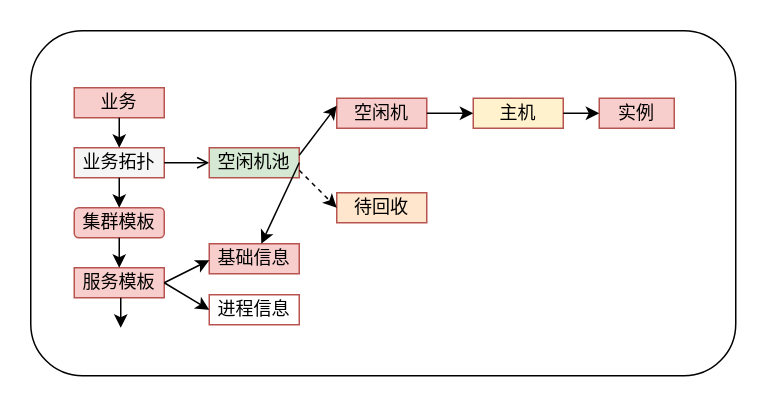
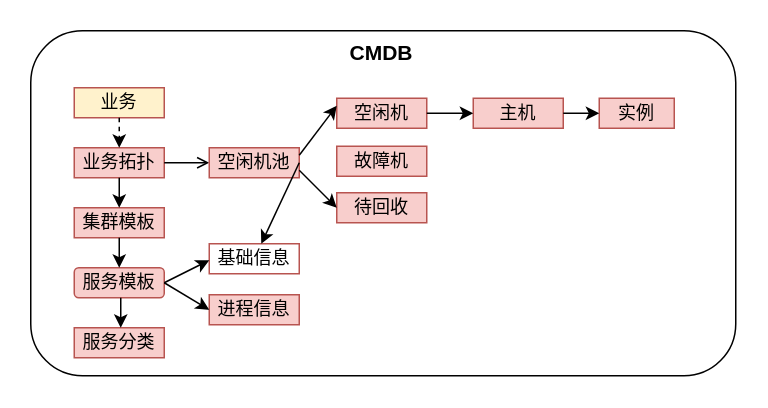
  <mxCell id="0" />
  <mxCell id="1" parent="0" />
  <mxCell id="2" value="" style="rounded=1;whiteSpace=wrap;html=1;" vertex="1" parent="1"><mxGeometry x="20" y="20" width="470" height="230" as="geometry" /></mxCell>
+ <mxCell id="3" value="&lt;b&gt;&lt;font style=&quot;font-size: 14px&quot;&gt;CMDB&lt;/font&gt;&lt;/b&gt;" style="text;html=1;strokeColor=none;fillColor=none;align=center;verticalAlign=middle;whiteSpace=wrap;rounded=0;" vertex="1" parent="1"><mxGeometry x="224" y="20" width="60" height="30" as="geometry" /></mxCell>
  <mxCell id="4" value="" style="group" vertex="1" connectable="0" parent="1"><mxGeometry x="49" y="58" width="410" height="180" as="geometry" /></mxCell>
  <mxCell id="5" value="" style="group" vertex="1" connectable="0" parent="4"><mxGeometry width="60" height="180" as="geometry" /></mxCell>
- <mxCell id="6" value="业务" style="rounded=0;whiteSpace=wrap;html=1;flipH=0;flipV=1;fillColor=#f8cecc;strokeColor=#b85450;" vertex="1" parent="5"><mxGeometry width="60" height="20" as="geometry" /></mxCell>
- <mxCell id="7" value="业务拓扑" style="rounded=0;whiteSpace=wrap;html=1;flipH=0;flipV=1;fillColor=#f5f5f5;strokeColor=#b85450;" vertex="1" parent="5"><mxGeometry y="40" width="60" height="20" as="geometry" /></mxCell>
- <mxCell id="8" value="集群模板" style="whiteSpace=wrap;html=1;flipH=0;flipV=1;fillColor=#f8cecc;strokeColor=#b85450;rounded=1;" vertex="1" parent="5"><mxGeometry y="80" width="60" height="20" as="geometry" /></mxCell>
- <mxCell id="9" value="服务模板" style="rounded=0;whiteSpace=wrap;html=1;flipH=0;flipV=1;fillColor=#f8cecc;strokeColor=#b85450;" vertex="1" parent="5"><mxGeometry y="120" width="60" height="20" as="geometry" /></mxCell>
- <mxCell id="11" value="" style="endArrow=classic;html=1;rounded=0;exitX=0.5;exitY=1;exitDx=0;exitDy=0;entryX=0.5;entryY=0;entryDx=0;entryDy=0;" edge="1" parent="5" source="6" target="7"><mxGeometry width="50" height="50" relative="1" as="geometry"><mxPoint x="-30" y="100" as="sourcePoint" /><mxPoint x="20" y="50" as="targetPoint" /></mxGeometry></mxCell>
+ <mxCell id="6" value="业务" style="rounded=0;whiteSpace=wrap;html=1;flipH=0;flipV=1;fillColor=#fff2cc;strokeColor=#b85450;" vertex="1" parent="5"><mxGeometry width="60" height="20" as="geometry" /></mxCell>
+ <mxCell id="7" value="业务拓扑" style="rounded=0;whiteSpace=wrap;html=1;flipH=0;flipV=1;fillColor=#f8cecc;strokeColor=#b85450;" vertex="1" parent="5"><mxGeometry y="40" width="60" height="20" as="geometry" /></mxCell>
+ <mxCell id="8" value="集群模板" style="rounded=0;whiteSpace=wrap;html=1;flipH=0;flipV=1;fillColor=#f8cecc;strokeColor=#b85450;" vertex="1" parent="5"><mxGeometry y="80" width="60" height="20" as="geometry" /></mxCell>
+ <mxCell id="9" value="服务模板" style="whiteSpace=wrap;html=1;flipH=0;flipV=1;fillColor=#f8cecc;strokeColor=#b85450;rounded=1;" vertex="1" parent="5"><mxGeometry y="120" width="60" height="20" as="geometry" /></mxCell>
+ <mxCell id="10" value="服务分类" style="rounded=0;whiteSpace=wrap;html=1;flipH=0;flipV=1;fillColor=#f8cecc;strokeColor=#b85450;" vertex="1" parent="5"><mxGeometry y="160" width="60" height="20" as="geometry" /></mxCell>
+ <mxCell id="11" value="" style="endArrow=classic;html=1;rounded=0;exitX=0.5;exitY=1;exitDx=0;exitDy=0;entryX=0.5;entryY=0;entryDx=0;entryDy=0;dashed=1;" edge="1" parent="5" source="6" target="7"><mxGeometry width="50" height="50" relative="1" as="geometry"><mxPoint x="-30" y="100" as="sourcePoint" /><mxPoint x="20" y="50" as="targetPoint" /></mxGeometry></mxCell>
  <mxCell id="12" value="" style="endArrow=classic;html=1;rounded=0;exitX=0.5;exitY=1;exitDx=0;exitDy=0;entryX=0.5;entryY=0;entryDx=0;entryDy=0;" edge="1" parent="5"><mxGeometry width="50" height="50" relative="1" as="geometry"><mxPoint x="30" y="60" as="sourcePoint" /><mxPoint x="30" y="80" as="targetPoint" /></mxGeometry></mxCell>
  <mxCell id="13" value="" style="endArrow=classic;html=1;rounded=0;exitX=0.5;exitY=1;exitDx=0;exitDy=0;entryX=0.5;entryY=0;entryDx=0;entryDy=0;" edge="1" parent="5"><mxGeometry width="50" height="50" relative="1" as="geometry"><mxPoint x="30" y="100" as="sourcePoint" /><mxPoint x="30" y="120" as="targetPoint" /></mxGeometry></mxCell>
  <mxCell id="14" value="" style="endArrow=classic;html=1;rounded=0;exitX=0.5;exitY=1;exitDx=0;exitDy=0;entryX=0.5;entryY=0;entryDx=0;entryDy=0;" edge="1" parent="5"><mxGeometry width="50" height="50" relative="1" as="geometry"><mxPoint x="31" y="140" as="sourcePoint" /><mxPoint x="31" y="160" as="targetPoint" /></mxGeometry></mxCell>
- <mxCell id="15" value="基础信息" style="rounded=0;whiteSpace=wrap;html=1;flipH=0;flipV=1;fillColor=#f8cecc;strokeColor=#b85450;" vertex="1" parent="4"><mxGeometry x="90" y="104" width="60" height="20" as="geometry" /></mxCell>
- <mxCell id="16" value="进程信息" style="rounded=0;whiteSpace=wrap;html=1;flipH=0;flipV=1;fillColor=#ffffff;strokeColor=#b85450;" vertex="1" parent="4"><mxGeometry x="90" y="138" width="60" height="20" as="geometry" /></mxCell>
- <mxCell id="17" value="主机" style="rounded=0;whiteSpace=wrap;html=1;flipH=0;flipV=1;fillColor=#fff2cc;strokeColor=#b85450;" vertex="1" parent="4"><mxGeometry x="266" y="7" width="60" height="20" as="geometry" /></mxCell>
+ <mxCell id="15" value="基础信息" style="rounded=0;whiteSpace=wrap;html=1;flipH=0;flipV=1;fillColor=#ffffff;strokeColor=#b85450;" vertex="1" parent="4"><mxGeometry x="90" y="104" width="60" height="20" as="geometry" /></mxCell>
+ <mxCell id="16" value="进程信息" style="rounded=0;whiteSpace=wrap;html=1;flipH=0;flipV=1;fillColor=#f8cecc;strokeColor=#b85450;" vertex="1" parent="4"><mxGeometry x="90" y="138" width="60" height="20" as="geometry" /></mxCell>
+ <mxCell id="17" value="主机" style="rounded=0;whiteSpace=wrap;html=1;flipH=0;flipV=1;fillColor=#f8cecc;strokeColor=#b85450;" vertex="1" parent="4"><mxGeometry x="266" y="7" width="60" height="20" as="geometry" /></mxCell>
  <mxCell id="18" value="实例" style="rounded=0;whiteSpace=wrap;html=1;flipH=0;flipV=1;fillColor=#f8cecc;strokeColor=#b85450;" vertex="1" parent="4"><mxGeometry x="350" y="7" width="50" height="20" as="geometry" /></mxCell>
  <mxCell id="19" value="" style="endArrow=open;html=1;rounded=0;entryX=0;entryY=0.5;entryDx=0;entryDy=0;exitX=1;exitY=0.5;exitDx=0;exitDy=0;" edge="1" parent="4" source="7" target="20"><mxGeometry width="50" height="50" relative="1" as="geometry"><mxPoint x="-120" y="110" as="sourcePoint" /><mxPoint x="90" y="49" as="targetPoint" /></mxGeometry></mxCell>
- <mxCell id="20" value="空闲机池" style="rounded=0;whiteSpace=wrap;html=1;flipH=0;flipV=1;fillColor=#d5e8d4;strokeColor=#b85450;" vertex="1" parent="4"><mxGeometry x="90" y="40" width="60" height="20" as="geometry" /></mxCell>
+ <mxCell id="20" value="空闲机池" style="rounded=0;whiteSpace=wrap;html=1;flipH=0;flipV=1;fillColor=#f8cecc;strokeColor=#b85450;" vertex="1" parent="4"><mxGeometry x="90" y="40" width="60" height="20" as="geometry" /></mxCell>
  <mxCell id="21" value="空闲机" style="rounded=0;whiteSpace=wrap;html=1;flipH=0;flipV=1;fillColor=#f8cecc;strokeColor=#b85450;" vertex="1" parent="4"><mxGeometry x="175" y="7" width="60" height="20" as="geometry" /></mxCell>
- <mxCell id="23" value="待回收" style="rounded=0;whiteSpace=wrap;html=1;flipH=0;flipV=1;fillColor=#ffe6cc;strokeColor=#b85450;" vertex="1" parent="4"><mxGeometry x="175" y="70" width="60" height="20" as="geometry" /></mxCell>
+ <mxCell id="22" value="故障机" style="rounded=0;whiteSpace=wrap;html=1;flipH=0;flipV=1;fillColor=#f8cecc;strokeColor=#b85450;" vertex="1" parent="4"><mxGeometry x="175" y="39" width="60" height="20" as="geometry" /></mxCell>
+ <mxCell id="23" value="待回收" style="rounded=0;whiteSpace=wrap;html=1;flipH=0;flipV=1;fillColor=#f8cecc;strokeColor=#b85450;" vertex="1" parent="4"><mxGeometry x="175" y="70" width="60" height="20" as="geometry" /></mxCell>
  <mxCell id="24" value="" style="endArrow=classic;html=1;rounded=0;entryX=0;entryY=0.25;entryDx=0;entryDy=0;exitX=1;exitY=0.25;exitDx=0;exitDy=0;" edge="1" parent="4" source="20" target="21"><mxGeometry width="50" height="50" relative="1" as="geometry"><mxPoint x="120" y="50" as="sourcePoint" /><mxPoint x="170" as="targetPoint" /></mxGeometry></mxCell>
  <mxCell id="25" value="" style="endArrow=classic;html=1;rounded=0;exitX=1;exitY=0.5;exitDx=0;exitDy=0;" edge="1" parent="4" source="20" target="15"><mxGeometry width="50" height="50" relative="1" as="geometry"><mxPoint x="160" y="55" as="sourcePoint" /><mxPoint x="185" y="22" as="targetPoint" /></mxGeometry></mxCell>
- <mxCell id="26" value="" style="endArrow=classic;html=1;rounded=0;entryX=0;entryY=0.5;entryDx=0;entryDy=0;exitX=1;exitY=0.75;exitDx=0;exitDy=0;dashed=1;" edge="1" parent="4" source="20" target="23"><mxGeometry width="50" height="50" relative="1" as="geometry"><mxPoint x="160" y="60" as="sourcePoint" /><mxPoint x="185" y="59" as="targetPoint" /></mxGeometry></mxCell>
+ <mxCell id="26" value="" style="endArrow=classic;html=1;rounded=0;entryX=0;entryY=0.5;entryDx=0;entryDy=0;exitX=1;exitY=0.75;exitDx=0;exitDy=0;" edge="1" parent="4" source="20" target="23"><mxGeometry width="50" height="50" relative="1" as="geometry"><mxPoint x="160" y="60" as="sourcePoint" /><mxPoint x="185" y="59" as="targetPoint" /></mxGeometry></mxCell>
  <mxCell id="27" value="" style="endArrow=classic;html=1;rounded=0;entryX=0;entryY=0.5;entryDx=0;entryDy=0;exitX=1;exitY=0.5;exitDx=0;exitDy=0;" edge="1" parent="4" source="21" target="17"><mxGeometry width="50" height="50" relative="1" as="geometry"><mxPoint x="160" y="55" as="sourcePoint" /><mxPoint x="185" y="22" as="targetPoint" /></mxGeometry></mxCell>
  <mxCell id="28" value="" style="endArrow=classic;html=1;rounded=0;entryX=0;entryY=0.5;entryDx=0;entryDy=0;exitX=1;exitY=0.5;exitDx=0;exitDy=0;" edge="1" parent="4" source="17" target="18"><mxGeometry width="50" height="50" relative="1" as="geometry"><mxPoint x="245" y="27" as="sourcePoint" /><mxPoint x="276" y="27" as="targetPoint" /></mxGeometry></mxCell>
  <mxCell id="29" value="" style="endArrow=classic;html=1;rounded=0;entryX=0;entryY=0.5;entryDx=0;entryDy=0;" edge="1" parent="4"><mxGeometry width="50" height="50" relative="1" as="geometry"><mxPoint x="60" y="130" as="sourcePoint" /><mxPoint x="90" y="115" as="targetPoint" /></mxGeometry></mxCell>
  <mxCell id="30" value="" style="endArrow=classic;html=1;rounded=0;entryX=0;entryY=0.5;entryDx=0;entryDy=0;" edge="1" parent="4" target="16"><mxGeometry width="50" height="50" relative="1" as="geometry"><mxPoint x="60" y="130" as="sourcePoint" /><mxPoint x="100.0" y="125" as="targetPoint" /></mxGeometry></mxCell>
